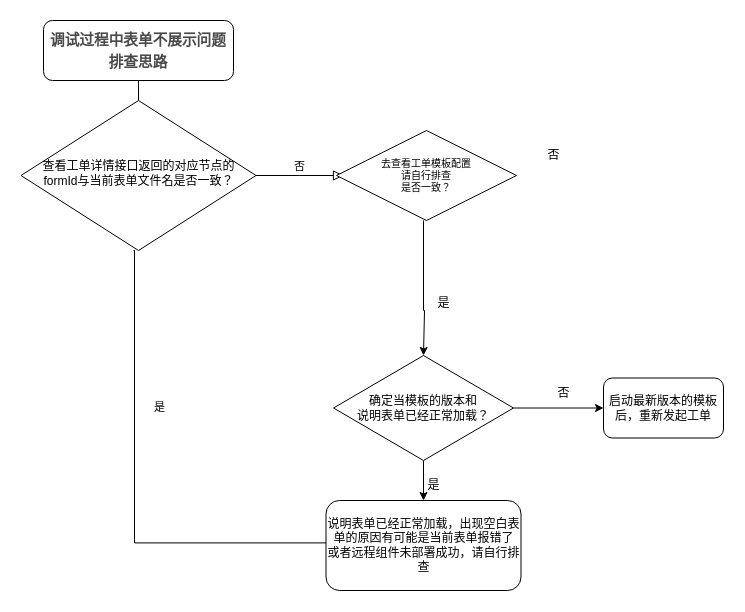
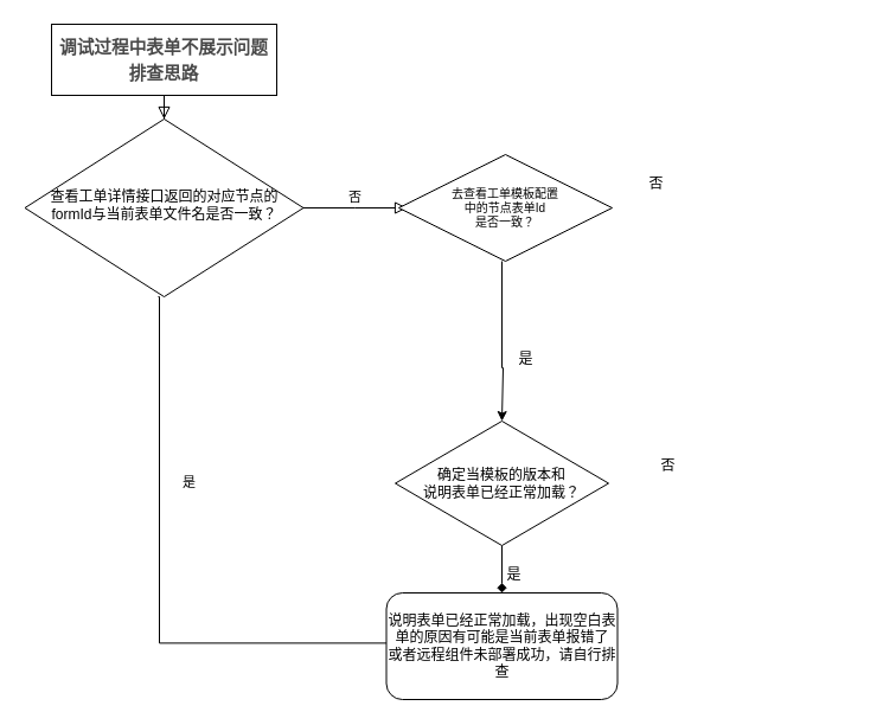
  <mxCell id="0" />
  <mxCell id="1" parent="0" />
- <mxCell id="2" value="" style="rounded=0;html=1;jettySize=auto;orthogonalLoop=1;fontSize=11;endArrow=none;endFill=0;endSize=8;strokeWidth=1;shadow=0;labelBackgroundColor=none;edgeStyle=orthogonalEdgeStyle;" parent="1" source="3" target="6" edge="1"><mxGeometry relative="1" as="geometry" /></mxCell>
- <mxCell id="3" value="&lt;h2&gt;&lt;font color=&quot;#494949&quot;&gt;&lt;span style=&quot;font-size: 14.667px;&quot;&gt;调试过程中表单不展示问题排查思路&lt;/span&gt;&lt;/font&gt;&lt;/h2&gt;" style="rounded=1;whiteSpace=wrap;html=1;fontSize=12;glass=0;strokeWidth=1;shadow=0;" parent="1" vertex="1"><mxGeometry x="43" y="20" width="190" height="60" as="geometry" /></mxCell>
+ <mxCell id="2" value="" style="rounded=0;html=1;jettySize=auto;orthogonalLoop=1;fontSize=11;endArrow=block;endFill=0;endSize=8;strokeWidth=1;shadow=0;labelBackgroundColor=none;edgeStyle=orthogonalEdgeStyle;" parent="1" source="3" target="6" edge="1"><mxGeometry relative="1" as="geometry" /></mxCell>
+ <mxCell id="3" value="&lt;h2&gt;&lt;font color=&quot;#494949&quot;&gt;&lt;span style=&quot;font-size: 14.667px;&quot;&gt;调试过程中表单不展示问题排查思路&lt;/span&gt;&lt;/font&gt;&lt;/h2&gt;" style="whiteSpace=wrap;html=1;fontSize=12;glass=0;strokeWidth=1;shadow=0;rounded=0;" parent="1" vertex="1"><mxGeometry x="43" y="20" width="190" height="60" as="geometry" /></mxCell>
  <mxCell id="4" value="是" style="rounded=0;html=1;jettySize=auto;orthogonalLoop=1;fontSize=11;endArrow=block;endFill=0;endSize=8;strokeWidth=1;shadow=0;labelBackgroundColor=none;edgeStyle=orthogonalEdgeStyle;entryX=0.011;entryY=0.579;entryDx=0;entryDy=0;exitX=0.474;exitY=0.997;exitDx=0;exitDy=0;exitPerimeter=0;entryPerimeter=0;" parent="1" edge="1"><mxGeometry x="-0.39" y="25" relative="1" as="geometry"><mxPoint as="offset" /><mxPoint x="133" y="250" as="sourcePoint" /><mxPoint x="350.09" y="549.382" as="targetPoint" /><Array as="points"><mxPoint x="134" y="250.35" /><mxPoint x="134" y="542.35" /><mxPoint x="350" y="542.35" /></Array></mxGeometry></mxCell>
  <mxCell id="5" value="否&lt;br&gt;" style="edgeStyle=orthogonalEdgeStyle;rounded=0;html=1;jettySize=auto;orthogonalLoop=1;fontSize=11;endArrow=block;endFill=0;endSize=8;strokeWidth=1;shadow=0;labelBackgroundColor=none;" parent="1" source="6" edge="1"><mxGeometry y="10" relative="1" as="geometry"><mxPoint as="offset" /><mxPoint x="343" y="175" as="targetPoint" /></mxGeometry></mxCell>
  <mxCell id="6" value="&lt;p&gt;查看工单详情接口返回的对应节点的formId与当前表单文件名是否一致？&lt;/p&gt;" style="rhombus;whiteSpace=wrap;html=1;shadow=0;fontFamily=Helvetica;fontSize=12;align=center;strokeWidth=1;spacing=6;spacingTop=-4;" parent="1" vertex="1"><mxGeometry x="20.5" y="100" width="235" height="150" as="geometry" /></mxCell>
  <mxCell id="7" value="" style="edgeStyle=orthogonalEdgeStyle;rounded=0;orthogonalLoop=1;jettySize=auto;html=1;" parent="1" edge="1"><mxGeometry relative="1" as="geometry"><mxPoint x="423" y="220" as="sourcePoint" /><mxPoint x="423" y="355" as="targetPoint" /><Array as="points"><mxPoint x="423" y="310" /><mxPoint x="424" y="310" /></Array></mxGeometry></mxCell>
- <mxCell id="8" value="&lt;h5&gt;&lt;font size=&quot;1&quot;&gt;&lt;span style=&quot;font-weight: normal;&quot;&gt;去查看工单模板配置&lt;br&gt;请自行排查&lt;br&gt;是否一致？&lt;/span&gt;&lt;/font&gt;&lt;/h5&gt;" style="rhombus;whiteSpace=wrap;html=1;align=center;direction=west;" parent="1" vertex="1"><mxGeometry x="336" y="130" width="180" height="90" as="geometry" /></mxCell>
+ <mxCell id="8" value="&lt;h5&gt;&lt;font size=&quot;1&quot;&gt;&lt;span style=&quot;font-weight: normal;&quot;&gt;去查看工单模板配置&lt;br&gt;中的节点表单Id&lt;br&gt;是否一致？&lt;/span&gt;&lt;/font&gt;&lt;/h5&gt;" style="rhombus;whiteSpace=wrap;html=1;align=center;direction=west;" parent="1" vertex="1"><mxGeometry x="336" y="130" width="180" height="90" as="geometry" /></mxCell>
  <mxCell id="9" style="edgeStyle=orthogonalEdgeStyle;rounded=0;orthogonalLoop=1;jettySize=auto;html=1;exitX=0.5;exitY=0;exitDx=0;exitDy=0;" parent="1" source="8" target="8" edge="1"><mxGeometry relative="1" as="geometry" /></mxCell>
  <mxCell id="10" value="否" style="text;html=1;align=center;verticalAlign=middle;resizable=0;points=[];autosize=1;strokeColor=none;fillColor=none;" parent="1" vertex="1"><mxGeometry x="533" y="140" width="40" height="30" as="geometry" /></mxCell>
  <mxCell id="11" value="是" style="text;html=1;align=center;verticalAlign=middle;resizable=0;points=[];autosize=1;strokeColor=none;fillColor=none;" parent="1" vertex="1"><mxGeometry x="423" y="288" width="40" height="30" as="geometry" /></mxCell>
- <mxCell id="12" value="" style="edgeStyle=orthogonalEdgeStyle;rounded=0;orthogonalLoop=1;jettySize=auto;html=1;" parent="1" source="14" target="16" edge="1"><mxGeometry relative="1" as="geometry" /></mxCell>
- <mxCell id="13" value="" style="edgeStyle=orthogonalEdgeStyle;rounded=0;orthogonalLoop=1;jettySize=auto;html=1;" parent="1" source="14" target="17" edge="1"><mxGeometry relative="1" as="geometry" /></mxCell>
+ <mxCell id="13" value="" style="edgeStyle=orthogonalEdgeStyle;rounded=0;orthogonalLoop=1;jettySize=auto;html=1;endArrow=diamond;" parent="1" source="14" target="17" edge="1"><mxGeometry relative="1" as="geometry" /></mxCell>
  <mxCell id="14" value="确定当模板的版本和&lt;br&gt;说明表单已经正常加载？" style="rhombus;whiteSpace=wrap;html=1;" parent="1" vertex="1"><mxGeometry x="333" y="355" width="180" height="105" as="geometry" /></mxCell>
  <mxCell id="15" value="否" style="text;html=1;align=center;verticalAlign=middle;resizable=0;points=[];autosize=1;strokeColor=none;fillColor=none;" parent="1" vertex="1"><mxGeometry x="543" y="377.5" width="40" height="30" as="geometry" /></mxCell>
- <mxCell id="16" value="启动最新版本的模板后，重新发起工单" style="rounded=1;whiteSpace=wrap;html=1;" parent="1" vertex="1"><mxGeometry x="603" y="377.5" width="120" height="60" as="geometry" /></mxCell>
  <mxCell id="17" value="说明表单已经正常加载，出现空白表单的原因有可能是当前表单报错了&lt;br&gt;或者远程组件未部署成功，请自行排查" style="rounded=1;whiteSpace=wrap;html=1;" parent="1" vertex="1"><mxGeometry x="325.5" y="500" width="195" height="90" as="geometry" /></mxCell>
  <mxCell id="18" value="是" style="text;html=1;align=center;verticalAlign=middle;resizable=0;points=[];autosize=1;strokeColor=none;fillColor=none;" parent="1" vertex="1"><mxGeometry x="413" y="470" width="40" height="30" as="geometry" /></mxCell>
